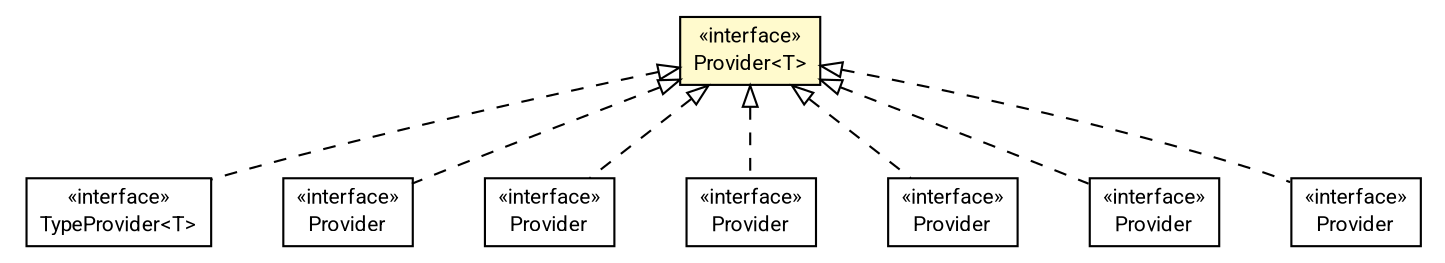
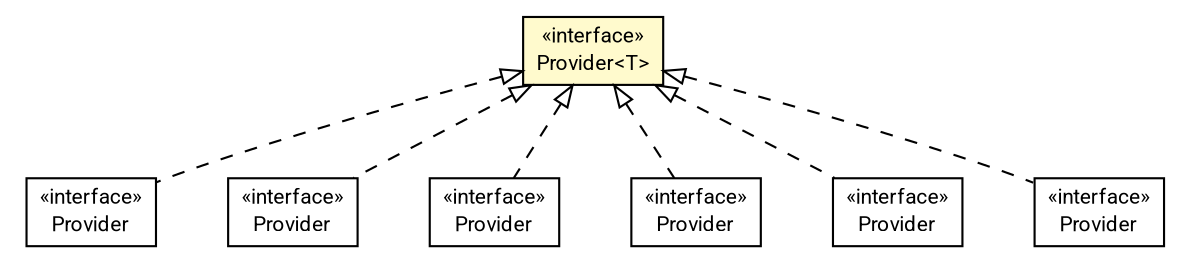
  digraph {
    fontname=Roboto
    nodesep=0.25
    ranksep=0.5
    node [fontcolor=black fontname=Roboto fontsize=10.0 shape=plaintext]
    edge [arrowtail=empty dir=back fontname=Roboto fontsize=10 headport=p labelfontname=Helvetica labelfontsize=10 style=dashed tailport=p]
-   n1 [label=<<table title="io.reinert.requestor.core.TypeProvider" border="0" cellborder="1" cellspacing="0" cellpadding="2" port="p" href="./TypeProvider.html"> 		<tr><td><table border="0" cellspacing="0" cellpadding="1"> <tr><td align="center" balign="center"> &#171;interface&#187; </td></tr> <tr><td align="center" balign="center"> TypeProvider&lt;T&gt; </td></tr> 		</table></td></tr> 		</table>>]
    n2 [label=<<table title="io.reinert.requestor.core.ResponseFilter.Provider" border="0" cellborder="1" cellspacing="0" cellpadding="2" port="p" href="./ResponseFilter.Provider.html"> 		<tr><td><table border="0" cellspacing="0" cellpadding="1"> <tr><td align="center" balign="center"> &#171;interface&#187; </td></tr> <tr><td align="center" balign="center"> Provider </td></tr> 		</table></td></tr> 		</table>>]
    n3 [label=<<table title="io.reinert.requestor.core.ResponseInterceptor.Provider" border="0" cellborder="1" cellspacing="0" cellpadding="2" port="p" href="./ResponseInterceptor.Provider.html"> 		<tr><td><table border="0" cellspacing="0" cellpadding="1"> <tr><td align="center" balign="center"> &#171;interface&#187; </td></tr> <tr><td align="center" balign="center"> Provider </td></tr> 		</table></td></tr> 		</table>>]
    n4 [label=<<table title="io.reinert.requestor.core.RequestFilter.Provider" border="0" cellborder="1" cellspacing="0" cellpadding="2" port="p" href="./RequestFilter.Provider.html"> 		<tr><td><table border="0" cellspacing="0" cellpadding="1"> <tr><td align="center" balign="center"> &#171;interface&#187; </td></tr> <tr><td align="center" balign="center"> Provider </td></tr> 		</table></td></tr> 		</table>>]
    n5 [label=<<table title="io.reinert.requestor.core.Auth.Provider" border="0" cellborder="1" cellspacing="0" cellpadding="2" port="p" href="./Auth.Provider.html"> 		<tr><td><table border="0" cellspacing="0" cellpadding="1"> <tr><td align="center" balign="center"> &#171;interface&#187; </td></tr> <tr><td align="center" balign="center"> Provider </td></tr> 		</table></td></tr> 		</table>>]
    n6 [label=<<table title="io.reinert.requestor.core.Provider" border="0" cellborder="1" cellspacing="0" cellpadding="2" port="p" bgcolor="lemonChiffon" href="./Provider.html"> 		<tr><td><table border="0" cellspacing="0" cellpadding="1"> <tr><td align="center" balign="center"> &#171;interface&#187; </td></tr> <tr><td align="center" balign="center"> Provider&lt;T&gt; </td></tr> 		</table></td></tr> 		</table>>]
    n7 [label=<<table title="io.reinert.requestor.core.RetryPolicy.Provider" border="0" cellborder="1" cellspacing="0" cellpadding="2" port="p" href="./RetryPolicy.Provider.html"> 		<tr><td><table border="0" cellspacing="0" cellpadding="1"> <tr><td align="center" balign="center"> &#171;interface&#187; </td></tr> <tr><td align="center" balign="center"> Provider </td></tr> 		</table></td></tr> 		</table>>]
    n8 [label=<<table title="io.reinert.requestor.core.RequestInterceptor.Provider" border="0" cellborder="1" cellspacing="0" cellpadding="2" port="p" href="./RequestInterceptor.Provider.html"> 		<tr><td><table border="0" cellspacing="0" cellpadding="1"> <tr><td align="center" balign="center"> &#171;interface&#187; </td></tr> <tr><td align="center" balign="center"> Provider </td></tr> 		</table></td></tr> 		</table>>]
-   n6 -> n1
    n6 -> n2
    n6 -> n3
    n6 -> n4
    n6 -> n5
    n6 -> n7
    n6 -> n8
  }
